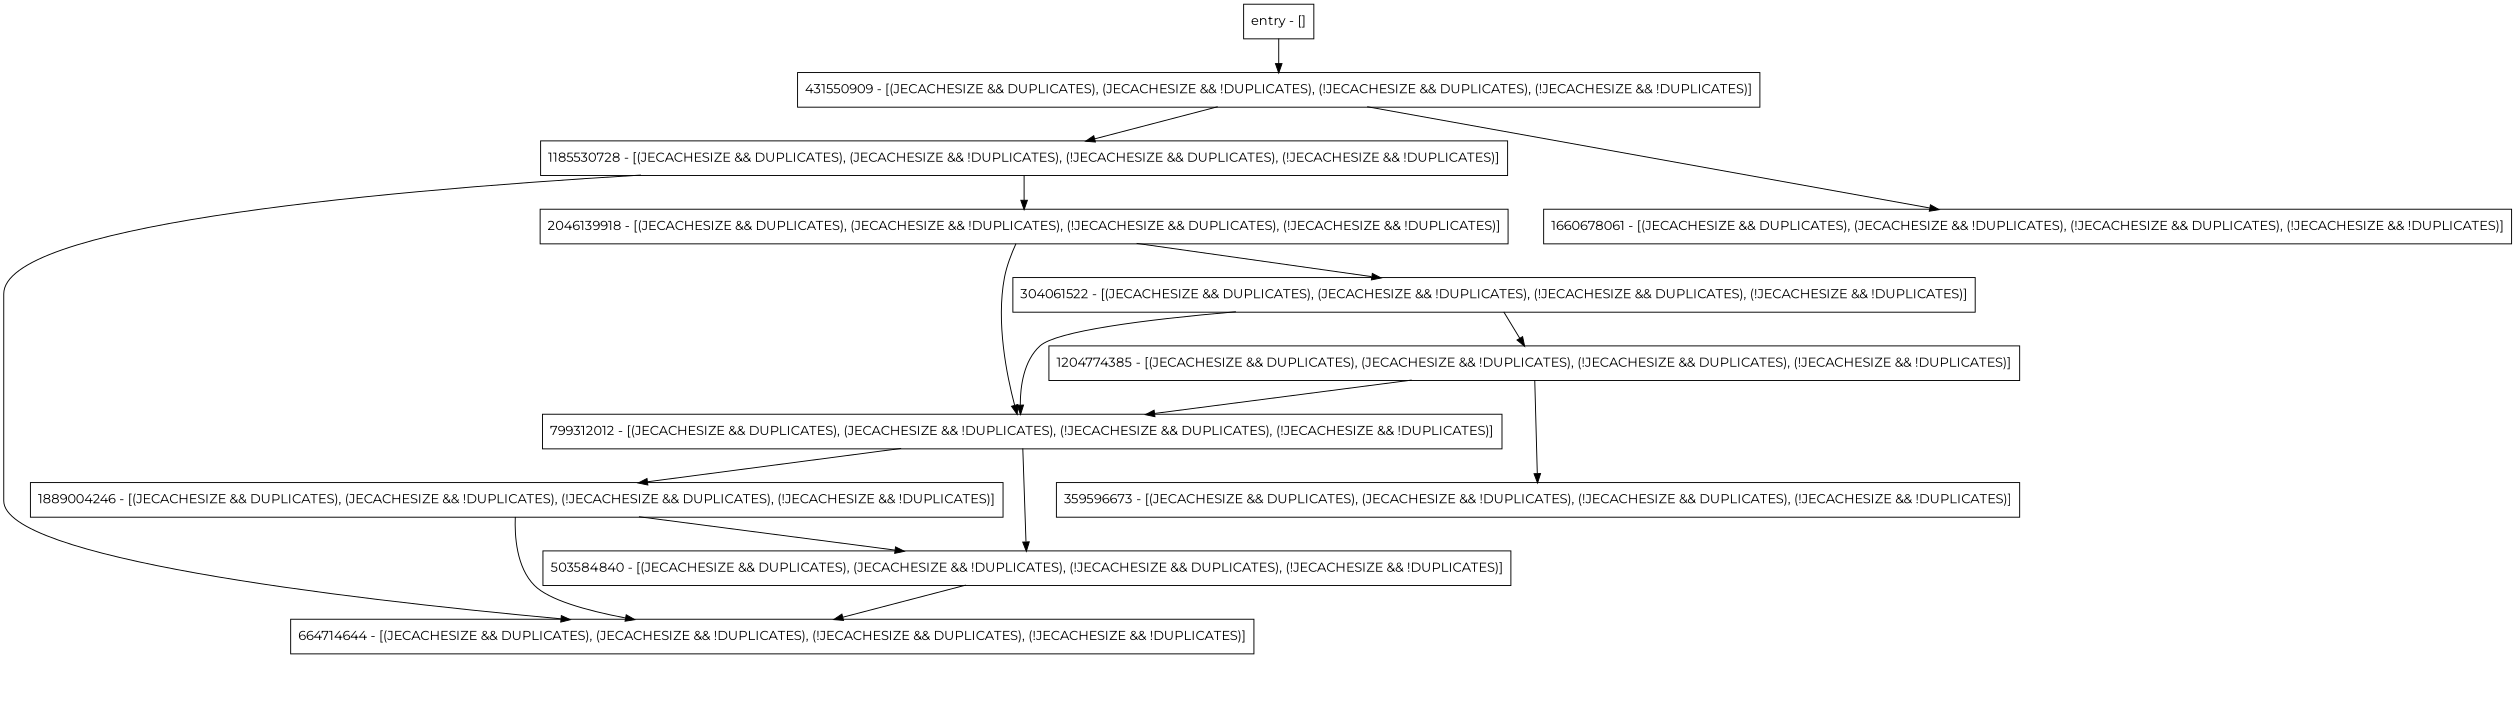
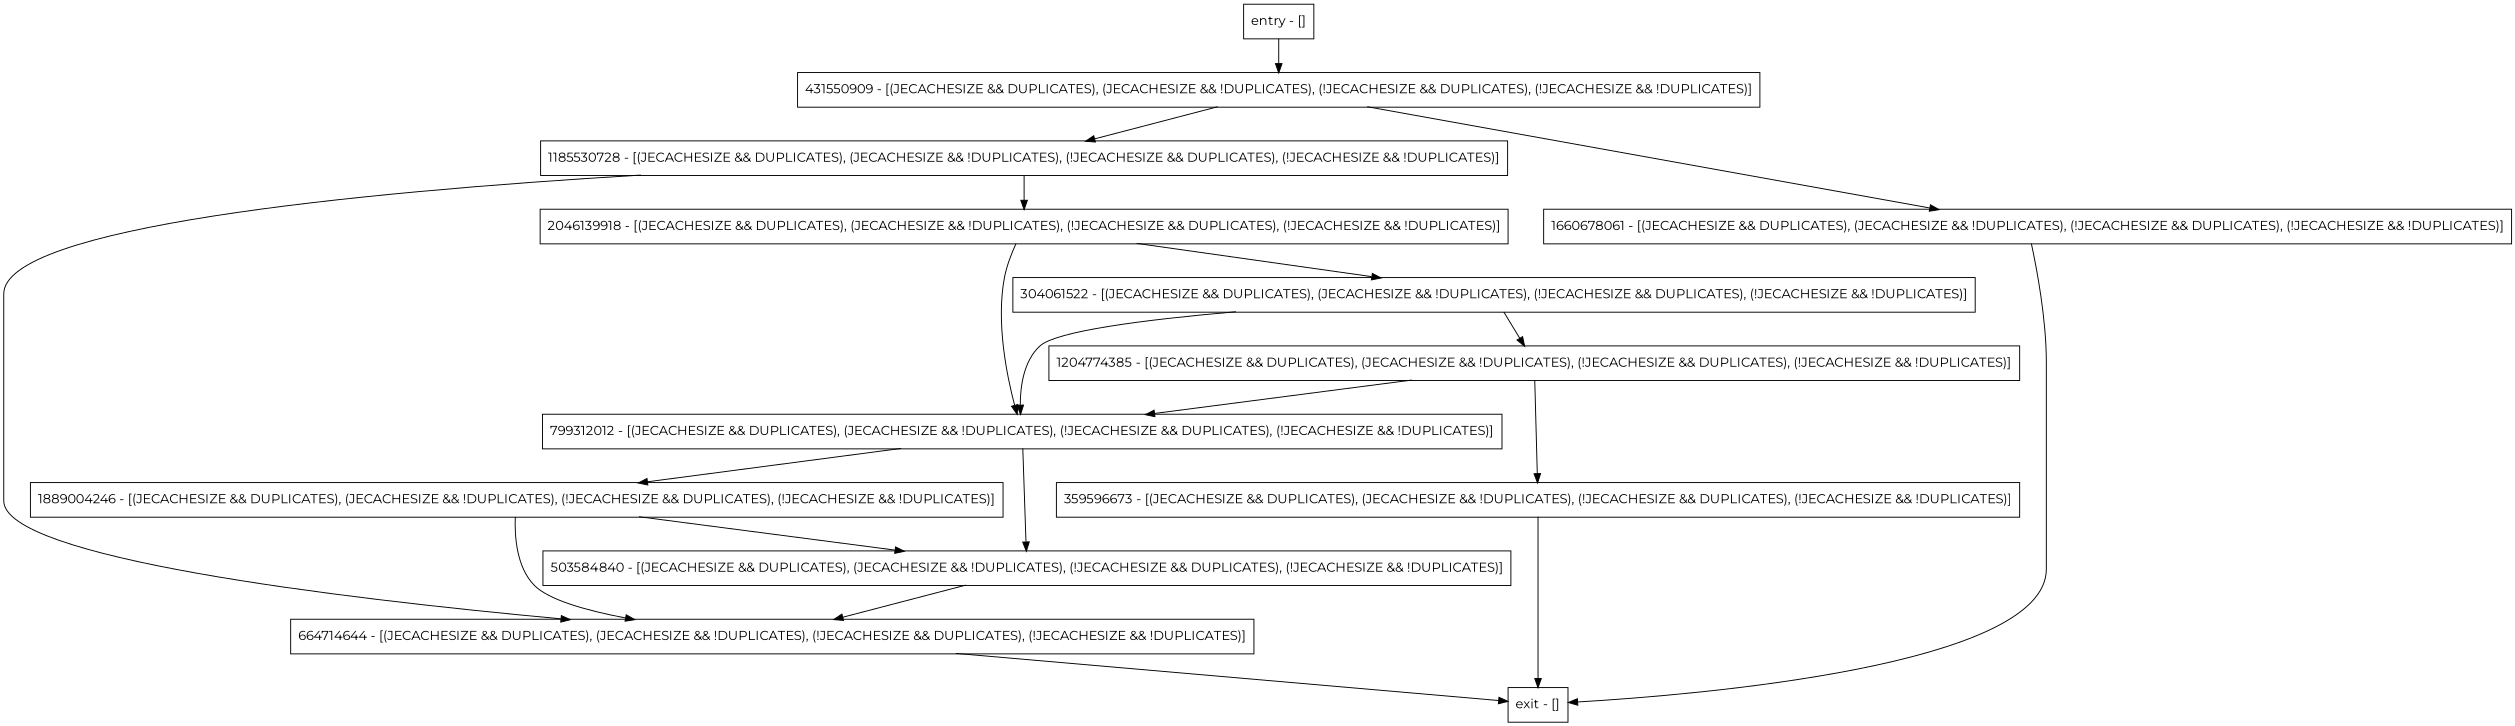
  digraph {
    fontname=Montserrat
    node [shape=record fontname=Montserrat]
    edge [fontname=Montserrat]
    n1 [label="431550909 - [(JECACHESIZE && DUPLICATES), (JECACHESIZE && !DUPLICATES), (!JECACHESIZE && DUPLICATES), (!JECACHESIZE && !DUPLICATES)]"]
    n2 [label="1185530728 - [(JECACHESIZE && DUPLICATES), (JECACHESIZE && !DUPLICATES), (!JECACHESIZE && DUPLICATES), (!JECACHESIZE && !DUPLICATES)]"]
    n3 [label="1660678061 - [(JECACHESIZE && DUPLICATES), (JECACHESIZE && !DUPLICATES), (!JECACHESIZE && DUPLICATES), (!JECACHESIZE && !DUPLICATES)]"]
    n4 [label="2046139918 - [(JECACHESIZE && DUPLICATES), (JECACHESIZE && !DUPLICATES), (!JECACHESIZE && DUPLICATES), (!JECACHESIZE && !DUPLICATES)]"]
    n5 [label="664714644 - [(JECACHESIZE && DUPLICATES), (JECACHESIZE && !DUPLICATES), (!JECACHESIZE && DUPLICATES), (!JECACHESIZE && !DUPLICATES)]"]
    n6 [label="1204774385 - [(JECACHESIZE && DUPLICATES), (JECACHESIZE && !DUPLICATES), (!JECACHESIZE && DUPLICATES), (!JECACHESIZE && !DUPLICATES)]"]
    n7 [label="359596673 - [(JECACHESIZE && DUPLICATES), (JECACHESIZE && !DUPLICATES), (!JECACHESIZE && DUPLICATES), (!JECACHESIZE && !DUPLICATES)]"]
    n8 [label="799312012 - [(JECACHESIZE && DUPLICATES), (JECACHESIZE && !DUPLICATES), (!JECACHESIZE && DUPLICATES), (!JECACHESIZE && !DUPLICATES)]"]
    n9 [label="503584840 - [(JECACHESIZE && DUPLICATES), (JECACHESIZE && !DUPLICATES), (!JECACHESIZE && DUPLICATES), (!JECACHESIZE && !DUPLICATES)]"]
+   n10 [label="exit - []"]
    n11 [label="304061522 - [(JECACHESIZE && DUPLICATES), (JECACHESIZE && !DUPLICATES), (!JECACHESIZE && DUPLICATES), (!JECACHESIZE && !DUPLICATES)]"]
    n12 [label="entry - []"]
    n13 [label="1889004246 - [(JECACHESIZE && DUPLICATES), (JECACHESIZE && !DUPLICATES), (!JECACHESIZE && DUPLICATES), (!JECACHESIZE && !DUPLICATES)]"]
    n1 -> n2
    n1 -> n3
    n2 -> n4
    n2 -> n5
+   n3 -> n10
    n4 -> n8
    n4 -> n11
+   n5 -> n10
    n6 -> n7
    n6 -> n8
+   n7 -> n10
    n8 -> n9
    n8 -> n13
    n9 -> n5
    n11 -> n6
    n11 -> n8
    n12 -> n1
    n13 -> n5
    n13 -> n9
  }
